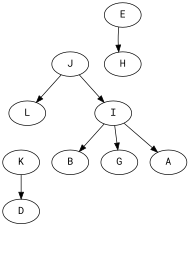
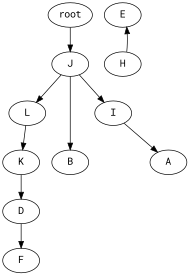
  strict digraph {
    fontname="Roboto Mono"
    node [fontname="Roboto Mono"]
    edge [fontname="Roboto Mono"]
+   n1 [label=root]
    n2 [label=J]
    n3 [label=L]
    n4 [label=I]
    n5 [label=K]
    n6 [label=B]
-   n7 [label=G]
    n8 [label=A]
    n9 [label=E]
    n10 [label=H]
    n11 [label=D]
+   n12 [label=F]
+   n1 -> n2
    n2 -> n3
    n2 -> n4
-   n4 -> n6
-   n4 -> n7
+   n3 -> n5
+   n2 -> n6
    n4 -> n8
    n5 -> n11
-   n9 -> n10
+   n10 -> n9
+   n11 -> n12
  }
